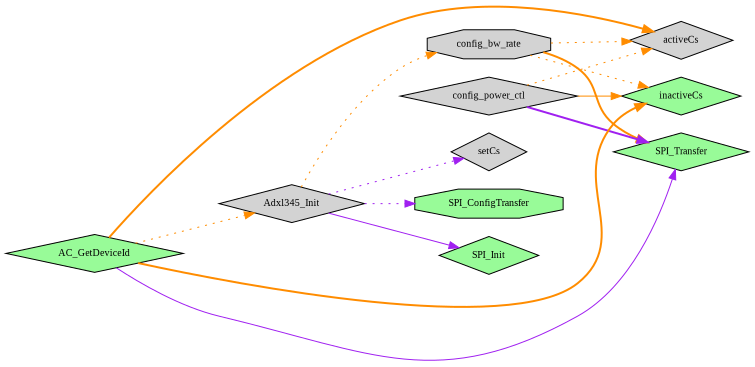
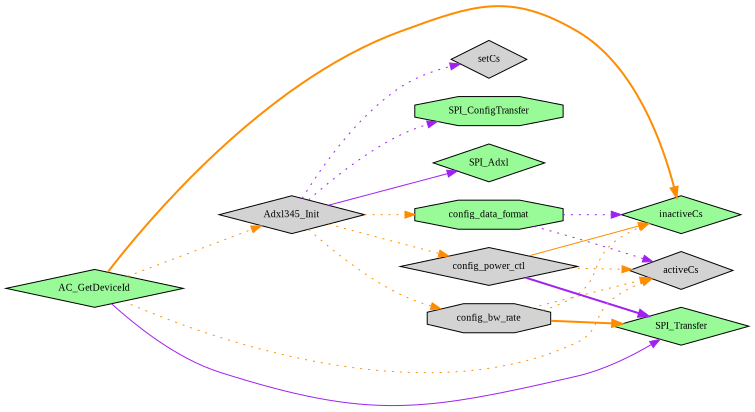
  digraph {
    fontname="Liberation Serif"
    rankdir=LR
    node [color=black fillcolor=palegreen fontname="Liberation Serif" fontsize=10 shape=diamond style=filled]
    edge [color=darkorange fontname="Liberation Serif" fontsize=10 labelfontname=Helvetica labelfontsize=10 style=dotted]
    n1 [fillcolor=lightgrey fontcolor=black height=0.2 label=Adxl345_Init width=0.4]
    n2 [fillcolor=lightgrey height=0.2 label=config_bw_rate shape=octagon width=0.4]
+   n3 [height=0.2 label=config_data_format shape=octagon width=0.4]
    n4 [fillcolor=lightgrey height=0.2 label=config_power_ctl width=0.4]
    n5 [fillcolor=lightgrey height=0.2 label=setCs width=0.4]
    n6 [height=0.2 label=SPI_ConfigTransfer shape=octagon width=0.4]
-   n7 [height=0.2 label=SPI_Init width=0.4]
+   n7 [height=0.2 label=SPI_Adxl width=0.4]
    n8 [height=0.2 label=AC_GetDeviceId width=0.4]
    n9 [fillcolor=lightgrey height=0.2 label=activeCs width=0.4]
    n10 [height=0.2 label=inactiveCs width=0.4]
    n11 [height=0.2 label=SPI_Transfer width=0.4]
    n1 -> n2
+   n1 -> n3
+   n1 -> n4
    n1 -> n5 [color=purple]
    n1 -> n6 [color=purple]
    n1 -> n7 [color=purple style=solid]
    n2 -> n9
    n2 -> n10
    n2 -> n11 [style=bold]
+   n3 -> n9 [color=purple]
+   n3 -> n10 [color=purple]
    n4 -> n9
    n4 -> n10 [style=solid]
    n4 -> n11 [color=purple style=bold]
    n8 -> n1
-   n8 -> n9 [style=bold]
+   n8 -> n9
    n8 -> n10 [style=bold]
    n8 -> n11 [color=purple style=solid]
  }
